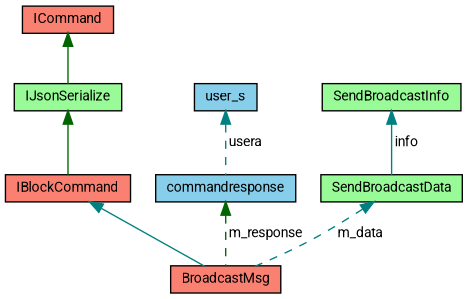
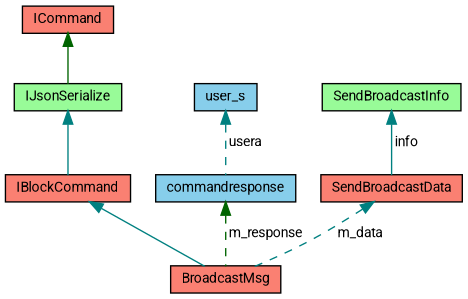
  digraph {
    fontname=Roboto
    node [color=black fillcolor=salmon fontname=Roboto fontsize=10 shape=record style=filled]
    edge [color=teal dir=back fontname=Roboto fontsize=10 labelfontname=Helvetica labelfontsize=10 style=solid]
    n1 [fontcolor=black height=0.2 label=BroadcastMsg width=0.4]
    n2 [height=0.2 label=IBlockCommand width=0.4]
    n3 [height=0.2 label=ICommand width=0.4]
    n4 [fillcolor=palegreen height=0.2 label=IJsonSerialize width=0.4]
    n5 [fillcolor=skyblue height=0.2 label=commandresponse width=0.4]
    n6 [fillcolor=skyblue height=0.2 label=user_s width=0.4]
-   n7 [fillcolor=palegreen height=0.2 label=SendBroadcastData width=0.4]
+   n7 [height=0.2 label=SendBroadcastData width=0.4]
    n8 [fillcolor=palegreen height=0.2 label=SendBroadcastInfo width=0.4]
    n2 -> n1
    n3 -> n4 [color=darkgreen]
-   n4 -> n2 [color=darkgreen]
+   n4 -> n2
    n5 -> n1 [color=darkgreen label=" m_response" style=dashed]
    n6 -> n5 [label=" usera" style=dashed]
    n7 -> n1 [label=" m_data" style=dashed]
    n8 -> n7 [label=" info"]
  }
